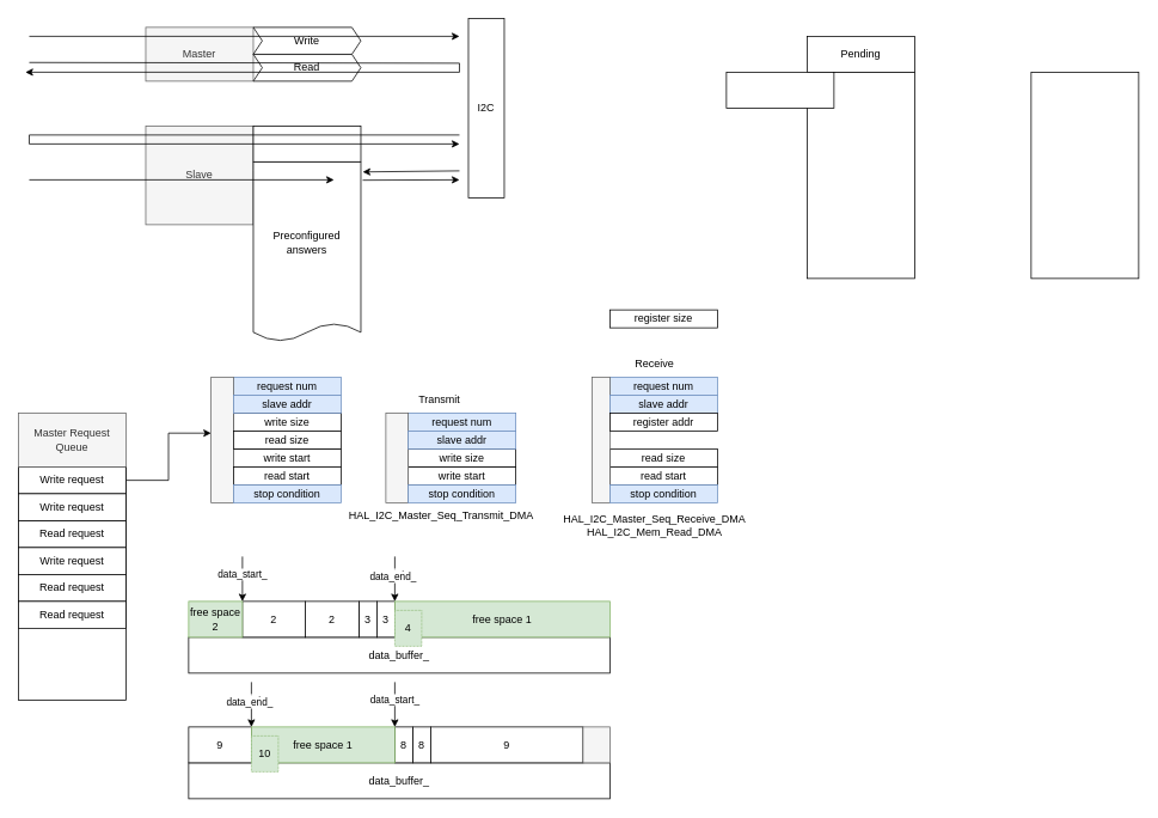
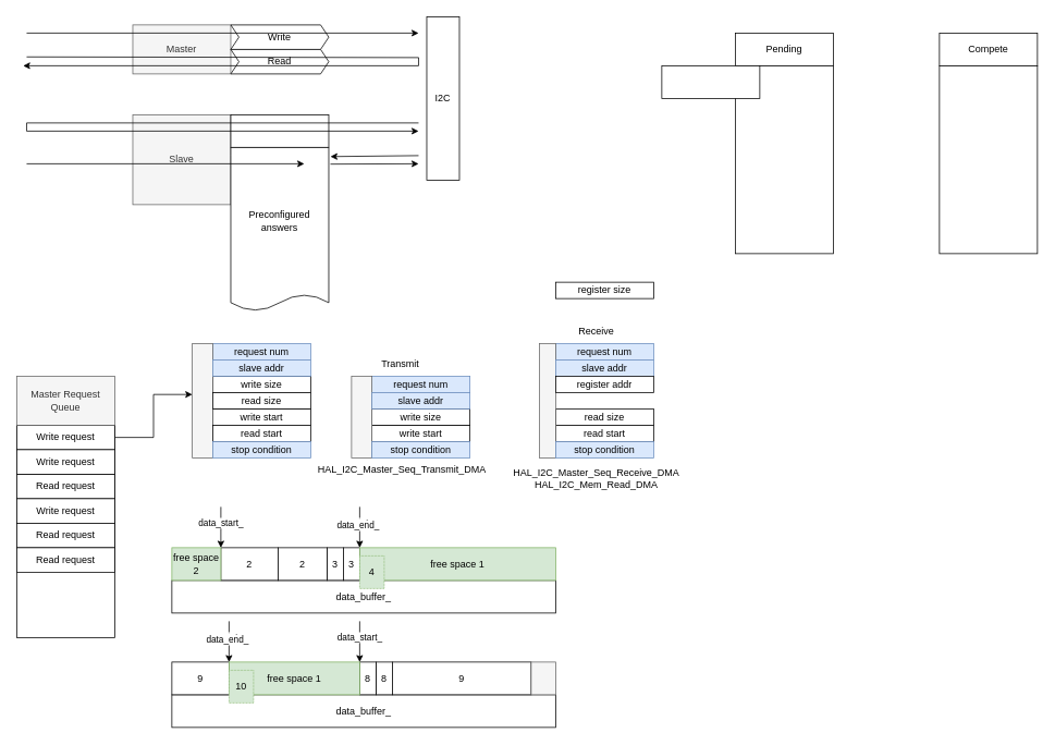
  <mxCell id="0" />
  <mxCell id="1" parent="0" />
  <mxCell id="2" value="Master" style="rounded=0;whiteSpace=wrap;html=1;fillColor=#f5f5f5;fontColor=#333333;strokeColor=#666666;" parent="1" vertex="1"><mxGeometry x="162.14" y="30" width="120" height="60" as="geometry" /></mxCell>
  <mxCell id="3" value="Read" style="shape=step;perimeter=stepPerimeter;whiteSpace=wrap;html=1;fixedSize=1;size=10;" parent="1" vertex="1"><mxGeometry x="282.14" y="60" width="120" height="30" as="geometry" /></mxCell>
  <mxCell id="4" value="Write" style="shape=step;perimeter=stepPerimeter;whiteSpace=wrap;html=1;fixedSize=1;size=10;" parent="1" vertex="1"><mxGeometry x="282.14" y="30" width="120" height="30" as="geometry" /></mxCell>
  <mxCell id="5" value="Slave" style="rounded=0;whiteSpace=wrap;html=1;fillColor=#f5f5f5;fontColor=#333333;strokeColor=#666666;" parent="1" vertex="1"><mxGeometry x="162.14" y="140" width="120" height="110" as="geometry" /></mxCell>
  <mxCell id="6" value="" style="endArrow=classic;html=1;rounded=0;" parent="1" edge="1"><mxGeometry width="50" height="50" relative="1" as="geometry"><mxPoint x="32.14" y="40" as="sourcePoint" /><mxPoint x="512.14" y="40" as="targetPoint" /></mxGeometry></mxCell>
  <mxCell id="7" value="" style="endArrow=classic;html=1;rounded=0;" parent="1" edge="1"><mxGeometry width="50" height="50" relative="1" as="geometry"><mxPoint x="32.14" y="69.17" as="sourcePoint" /><mxPoint x="27.854" y="80" as="targetPoint" /><Array as="points"><mxPoint x="512.14" y="70" /><mxPoint x="512.14" y="80" /></Array></mxGeometry></mxCell>
  <mxCell id="8" value="" style="rounded=0;whiteSpace=wrap;html=1;" parent="1" vertex="1"><mxGeometry x="282.14" y="140" width="120" height="40" as="geometry" /></mxCell>
  <mxCell id="9" value="Preconfigured answers" style="shape=document;whiteSpace=wrap;html=1;boundedLbl=1;size=0.1;" parent="1" vertex="1"><mxGeometry x="282.14" y="180" width="120" height="200" as="geometry" /></mxCell>
  <mxCell id="10" value="" style="endArrow=classic;html=1;rounded=0;" parent="1" edge="1"><mxGeometry width="50" height="50" relative="1" as="geometry"><mxPoint x="512.14" y="150" as="sourcePoint" /><mxPoint x="512.14" y="160" as="targetPoint" /><Array as="points"><mxPoint x="32.14" y="150" /><mxPoint x="32.14" y="160" /></Array></mxGeometry></mxCell>
  <mxCell id="11" value="" style="endArrow=classic;html=1;rounded=0;entryX=1.017;entryY=0.056;entryDx=0;entryDy=0;entryPerimeter=0;" parent="1" target="9" edge="1"><mxGeometry width="50" height="50" relative="1" as="geometry"><mxPoint x="512.14" y="190" as="sourcePoint" /><mxPoint x="572.14" y="210" as="targetPoint" /></mxGeometry></mxCell>
  <mxCell id="12" value="" style="endArrow=classic;html=1;rounded=0;exitX=1.017;exitY=0.102;exitDx=0;exitDy=0;exitPerimeter=0;" parent="1" source="9" edge="1"><mxGeometry width="50" height="50" relative="1" as="geometry"><mxPoint x="472.14" y="260" as="sourcePoint" /><mxPoint x="512.14" y="200" as="targetPoint" /></mxGeometry></mxCell>
  <mxCell id="13" value="" style="endArrow=classic;html=1;rounded=0;" parent="1" edge="1"><mxGeometry width="50" height="50" relative="1" as="geometry"><mxPoint x="32.14" y="200" as="sourcePoint" /><mxPoint x="372.14" y="200" as="targetPoint" /></mxGeometry></mxCell>
  <mxCell id="14" value="" style="rounded=0;whiteSpace=wrap;html=1;" parent="1" vertex="1"><mxGeometry x="20" y="520" width="120" height="260" as="geometry" /></mxCell>
  <mxCell id="15" style="edgeStyle=orthogonalEdgeStyle;rounded=0;orthogonalLoop=1;jettySize=auto;html=1;exitX=1;exitY=0.5;exitDx=0;exitDy=0;entryX=0;entryY=0.446;entryDx=0;entryDy=0;entryPerimeter=0;" parent="1" source="16" target="28" edge="1"><mxGeometry relative="1" as="geometry" /></mxCell>
  <mxCell id="16" value="Write request" style="rounded=0;whiteSpace=wrap;html=1;" parent="1" vertex="1"><mxGeometry x="20" y="520" width="120" height="30" as="geometry" /></mxCell>
  <mxCell id="17" value="Read request" style="rounded=0;whiteSpace=wrap;html=1;" parent="1" vertex="1"><mxGeometry x="20" y="580" width="120" height="30" as="geometry" /></mxCell>
  <mxCell id="18" value="Write request" style="rounded=0;whiteSpace=wrap;html=1;" parent="1" vertex="1"><mxGeometry x="20" y="610" width="120" height="30" as="geometry" /></mxCell>
  <mxCell id="19" value="Write request" style="rounded=0;whiteSpace=wrap;html=1;" parent="1" vertex="1"><mxGeometry x="20" y="550" width="120" height="30" as="geometry" /></mxCell>
  <mxCell id="20" value="Read request" style="rounded=0;whiteSpace=wrap;html=1;" parent="1" vertex="1"><mxGeometry x="20" y="640" width="120" height="30" as="geometry" /></mxCell>
  <mxCell id="21" value="Read request" style="rounded=0;whiteSpace=wrap;html=1;" parent="1" vertex="1"><mxGeometry x="20" y="670" width="120" height="30" as="geometry" /></mxCell>
  <mxCell id="22" value="Master Request&lt;br&gt;Queue" style="rounded=0;whiteSpace=wrap;html=1;fillColor=#f5f5f5;fontColor=#333333;strokeColor=#666666;" parent="1" vertex="1"><mxGeometry x="20" y="460" width="120" height="60" as="geometry" /></mxCell>
  <mxCell id="23" value="data_buffer_" style="rounded=0;whiteSpace=wrap;html=1;" parent="1" vertex="1"><mxGeometry x="210" y="710" width="470" height="40" as="geometry" /></mxCell>
  <mxCell id="24" value="I2C" style="rounded=0;whiteSpace=wrap;html=1;" parent="1" vertex="1"><mxGeometry x="522.14" y="20" width="40" height="200" as="geometry" /></mxCell>
  <mxCell id="25" value="request num" style="rounded=0;whiteSpace=wrap;html=1;fillColor=#dae8fc;strokeColor=#6c8ebf;" parent="1" vertex="1"><mxGeometry x="260" y="420" width="120" height="20" as="geometry" /></mxCell>
  <mxCell id="26" value="write start" style="rounded=0;whiteSpace=wrap;html=1;" parent="1" vertex="1"><mxGeometry x="260" y="500" width="120" height="20" as="geometry" /></mxCell>
  <mxCell id="27" value="write size" style="rounded=0;whiteSpace=wrap;html=1;" parent="1" vertex="1"><mxGeometry x="260" y="460" width="120" height="20" as="geometry" /></mxCell>
  <mxCell id="28" value="" style="rounded=0;whiteSpace=wrap;html=1;fillColor=#f5f5f5;fontColor=#333333;strokeColor=#666666;" parent="1" vertex="1"><mxGeometry x="235" y="420" width="25" height="140" as="geometry" /></mxCell>
  <mxCell id="29" value="slave addr" style="rounded=0;whiteSpace=wrap;html=1;fillColor=#dae8fc;strokeColor=#6c8ebf;" parent="1" vertex="1"><mxGeometry x="260" y="440" width="120" height="20" as="geometry" /></mxCell>
  <mxCell id="30" value="read size" style="rounded=0;whiteSpace=wrap;html=1;" parent="1" vertex="1"><mxGeometry x="260" y="480" width="120" height="20" as="geometry" /></mxCell>
  <mxCell id="31" value="2" style="rounded=0;whiteSpace=wrap;html=1;" parent="1" vertex="1"><mxGeometry x="270" y="670" width="70" height="40" as="geometry" /></mxCell>
  <mxCell id="32" value="3" style="rounded=0;whiteSpace=wrap;html=1;" parent="1" vertex="1"><mxGeometry x="400" y="670" width="20" height="40" as="geometry" /></mxCell>
  <mxCell id="33" value="2" style="rounded=0;whiteSpace=wrap;html=1;" parent="1" vertex="1"><mxGeometry x="340" y="670" width="60" height="40" as="geometry" /></mxCell>
  <mxCell id="34" value="3" style="rounded=0;whiteSpace=wrap;html=1;" parent="1" vertex="1"><mxGeometry x="420" y="670" width="20" height="40" as="geometry" /></mxCell>
  <mxCell id="35" value="^" style="endArrow=classic;html=1;rounded=0;" parent="1" edge="1"><mxGeometry x="-0.2" width="50" height="50" relative="1" as="geometry"><mxPoint x="440" y="620" as="sourcePoint" /><mxPoint x="440" y="670" as="targetPoint" /><mxPoint as="offset" /></mxGeometry></mxCell>
  <mxCell id="36" value="end" style="edgeLabel;html=1;align=center;verticalAlign=middle;resizable=0;points=[];" parent="35" vertex="1" connectable="0"><mxGeometry x="0.027" y="-4" relative="1" as="geometry"><mxPoint x="4" y="-6" as="offset" /></mxGeometry></mxCell>
  <mxCell id="37" value="data_end_" style="edgeLabel;html=1;align=center;verticalAlign=middle;resizable=0;points=[];" parent="35" vertex="1" connectable="0"><mxGeometry x="-0.128" y="-3" relative="1" as="geometry"><mxPoint as="offset" /></mxGeometry></mxCell>
  <mxCell id="38" value="data_start_" style="endArrow=classic;html=1;rounded=0;" parent="1" edge="1"><mxGeometry x="-0.2" width="50" height="50" relative="1" as="geometry"><mxPoint x="270" y="620" as="sourcePoint" /><mxPoint x="270" y="670" as="targetPoint" /><mxPoint as="offset" /></mxGeometry></mxCell>
  <mxCell id="39" value="data_buffer_" style="rounded=0;whiteSpace=wrap;html=1;" parent="1" vertex="1"><mxGeometry x="210" y="850" width="470" height="40" as="geometry" /></mxCell>
  <mxCell id="40" value="9" style="rounded=0;whiteSpace=wrap;html=1;" parent="1" vertex="1"><mxGeometry x="210" y="810" width="70" height="40" as="geometry" /></mxCell>
  <mxCell id="41" value="8" style="rounded=0;whiteSpace=wrap;html=1;" parent="1" vertex="1"><mxGeometry x="460" y="810" width="20" height="40" as="geometry" /></mxCell>
  <mxCell id="42" value="9" style="rounded=0;whiteSpace=wrap;html=1;" parent="1" vertex="1"><mxGeometry x="480" y="810" width="170" height="40" as="geometry" /></mxCell>
  <mxCell id="43" value="8" style="rounded=0;whiteSpace=wrap;html=1;" parent="1" vertex="1"><mxGeometry x="440" y="810" width="20" height="40" as="geometry" /></mxCell>
  <mxCell id="44" value="free space 1" style="rounded=0;whiteSpace=wrap;html=1;fillColor=#d5e8d4;strokeColor=#82b366;" parent="1" vertex="1"><mxGeometry x="440" y="670" width="240" height="40" as="geometry" /></mxCell>
  <mxCell id="45" value="free space 1" style="rounded=0;whiteSpace=wrap;html=1;fillColor=#d5e8d4;strokeColor=#82b366;" parent="1" vertex="1"><mxGeometry x="280" y="810" width="160" height="40" as="geometry" /></mxCell>
  <mxCell id="46" value="free space 2" style="rounded=0;whiteSpace=wrap;html=1;fillColor=#d5e8d4;strokeColor=#82b366;" parent="1" vertex="1"><mxGeometry x="210" y="670" width="60" height="40" as="geometry" /></mxCell>
  <mxCell id="47" value="" style="rounded=0;whiteSpace=wrap;html=1;fillColor=#f5f5f5;fontColor=#333333;strokeColor=#666666;" parent="1" vertex="1"><mxGeometry x="650" y="810" width="30" height="40" as="geometry" /></mxCell>
  <mxCell id="48" value="4" style="rounded=0;whiteSpace=wrap;html=1;dashed=1;dashPattern=1 1;fillColor=#d5e8d4;strokeColor=#82b366;" parent="1" vertex="1"><mxGeometry x="440" y="680" width="30" height="40" as="geometry" /></mxCell>
  <mxCell id="49" value="10" style="rounded=0;whiteSpace=wrap;html=1;dashed=1;dashPattern=1 1;fillColor=#d5e8d4;strokeColor=#82b366;" parent="1" vertex="1"><mxGeometry x="280" y="820" width="30" height="40" as="geometry" /></mxCell>
  <mxCell id="50" value="^" style="endArrow=classic;html=1;rounded=0;" parent="1" edge="1"><mxGeometry x="-0.2" width="50" height="50" relative="1" as="geometry"><mxPoint x="280" y="760" as="sourcePoint" /><mxPoint x="280" y="810" as="targetPoint" /><mxPoint as="offset" /></mxGeometry></mxCell>
  <mxCell id="51" value="end" style="edgeLabel;html=1;align=center;verticalAlign=middle;resizable=0;points=[];" parent="50" vertex="1" connectable="0"><mxGeometry x="0.027" y="-4" relative="1" as="geometry"><mxPoint x="4" y="-6" as="offset" /></mxGeometry></mxCell>
  <mxCell id="52" value="data_end_" style="edgeLabel;html=1;align=center;verticalAlign=middle;resizable=0;points=[];" parent="50" vertex="1" connectable="0"><mxGeometry x="-0.128" y="-3" relative="1" as="geometry"><mxPoint as="offset" /></mxGeometry></mxCell>
  <mxCell id="53" value="data_start_" style="endArrow=classic;html=1;rounded=0;" parent="1" edge="1"><mxGeometry x="-0.2" width="50" height="50" relative="1" as="geometry"><mxPoint x="440" y="760" as="sourcePoint" /><mxPoint x="440" y="810" as="targetPoint" /><mxPoint as="offset" /></mxGeometry></mxCell>
  <mxCell id="54" value="read start" style="rounded=0;whiteSpace=wrap;html=1;" parent="1" vertex="1"><mxGeometry x="260" y="520" width="120" height="20" as="geometry" /></mxCell>
  <mxCell id="55" value="request num" style="rounded=0;whiteSpace=wrap;html=1;fillColor=#dae8fc;strokeColor=#6c8ebf;" parent="1" vertex="1"><mxGeometry x="455" y="460" width="120" height="20" as="geometry" /></mxCell>
  <mxCell id="56" value="write start" style="rounded=0;whiteSpace=wrap;html=1;" parent="1" vertex="1"><mxGeometry x="455" y="520" width="120" height="20" as="geometry" /></mxCell>
  <mxCell id="57" value="write size" style="rounded=0;whiteSpace=wrap;html=1;" parent="1" vertex="1"><mxGeometry x="455" y="500" width="120" height="20" as="geometry" /></mxCell>
  <mxCell id="58" value="" style="rounded=0;whiteSpace=wrap;html=1;fillColor=#f5f5f5;fontColor=#333333;strokeColor=#666666;" parent="1" vertex="1"><mxGeometry x="430" y="460" width="25" height="100" as="geometry" /></mxCell>
  <mxCell id="59" value="slave addr" style="rounded=0;whiteSpace=wrap;html=1;fillColor=#dae8fc;strokeColor=#6c8ebf;" parent="1" vertex="1"><mxGeometry x="455" y="480" width="120" height="20" as="geometry" /></mxCell>
  <mxCell id="60" value="read size" style="rounded=0;whiteSpace=wrap;html=1;" parent="1" vertex="1"><mxGeometry x="680" y="500" width="120" height="20" as="geometry" /></mxCell>
  <mxCell id="61" value="read start" style="rounded=0;whiteSpace=wrap;html=1;" parent="1" vertex="1"><mxGeometry x="680" y="520" width="120" height="20" as="geometry" /></mxCell>
  <mxCell id="62" value="request num" style="rounded=0;whiteSpace=wrap;html=1;fillColor=#dae8fc;strokeColor=#6c8ebf;" parent="1" vertex="1"><mxGeometry x="680" y="420" width="120" height="20" as="geometry" /></mxCell>
  <mxCell id="63" value="" style="rounded=0;whiteSpace=wrap;html=1;fillColor=#f5f5f5;fontColor=#333333;strokeColor=#666666;" parent="1" vertex="1"><mxGeometry x="660" y="420" width="20" height="140" as="geometry" /></mxCell>
  <mxCell id="64" value="slave addr" style="rounded=0;whiteSpace=wrap;html=1;fillColor=#dae8fc;strokeColor=#6c8ebf;" parent="1" vertex="1"><mxGeometry x="680" y="440" width="120" height="20" as="geometry" /></mxCell>
  <mxCell id="65" value="register addr" style="rounded=0;whiteSpace=wrap;html=1;" parent="1" vertex="1"><mxGeometry x="680" y="460" width="120" height="20" as="geometry" /></mxCell>
  <mxCell id="66" value="Transmit" style="text;html=1;strokeColor=none;fillColor=none;align=center;verticalAlign=middle;whiteSpace=wrap;rounded=0;" parent="1" vertex="1"><mxGeometry x="460" y="430" width="60" height="30" as="geometry" /></mxCell>
  <mxCell id="67" value="Receive" style="text;html=1;strokeColor=none;fillColor=none;align=center;verticalAlign=middle;whiteSpace=wrap;rounded=0;" parent="1" vertex="1"><mxGeometry x="700" y="390" width="60" height="30" as="geometry" /></mxCell>
  <mxCell id="68" value="stop condition" style="rounded=0;whiteSpace=wrap;html=1;fillColor=#dae8fc;strokeColor=#6c8ebf;" parent="1" vertex="1"><mxGeometry x="680" y="540" width="120" height="20" as="geometry" /></mxCell>
  <mxCell id="69" value="HAL_I2C_Master_Seq_Transmit_DMA" style="text;html=1;strokeColor=none;fillColor=none;align=center;verticalAlign=middle;whiteSpace=wrap;rounded=0;" parent="1" vertex="1"><mxGeometry x="462.14" y="560" width="60" height="30" as="geometry" /></mxCell>
  <mxCell id="70" value="HAL_I2C_Master_Seq_Receive_DMA&lt;br&gt;HAL_I2C_Mem_Read_DMA" style="text;html=1;strokeColor=none;fillColor=none;align=center;verticalAlign=middle;whiteSpace=wrap;rounded=0;" parent="1" vertex="1"><mxGeometry x="700" y="570" width="60" height="30" as="geometry" /></mxCell>
  <mxCell id="71" value="register size" style="rounded=0;whiteSpace=wrap;html=1;" parent="1" vertex="1"><mxGeometry x="680" y="345" width="120" height="20" as="geometry" /></mxCell>
  <mxCell id="72" value="stop condition" style="rounded=0;whiteSpace=wrap;html=1;fillColor=#dae8fc;strokeColor=#6c8ebf;" parent="1" vertex="1"><mxGeometry x="455" y="540" width="120" height="20" as="geometry" /></mxCell>
  <mxCell id="73" value="stop condition" style="rounded=0;whiteSpace=wrap;html=1;fillColor=#dae8fc;strokeColor=#6c8ebf;" parent="1" vertex="1"><mxGeometry x="260" y="540" width="120" height="20" as="geometry" /></mxCell>
  <mxCell id="74" value="Pending" style="rounded=0;whiteSpace=wrap;html=1;" vertex="1" parent="1"><mxGeometry x="900" y="40" width="120" height="40" as="geometry" /></mxCell>
  <mxCell id="75" value="" style="rounded=0;whiteSpace=wrap;html=1;" vertex="1" parent="1"><mxGeometry x="900" y="80" width="120" height="230" as="geometry" /></mxCell>
+ <mxCell id="76" value="Compete" style="rounded=0;whiteSpace=wrap;html=1;" vertex="1" parent="1"><mxGeometry x="1150" y="40" width="120" height="40" as="geometry" /></mxCell>
  <mxCell id="77" value="" style="rounded=0;whiteSpace=wrap;html=1;" vertex="1" parent="1"><mxGeometry x="1150" y="80" width="120" height="230" as="geometry" /></mxCell>
  <mxCell id="78" value="" style="rounded=0;whiteSpace=wrap;html=1;" vertex="1" parent="1"><mxGeometry x="810" y="80" width="120" height="40" as="geometry" /></mxCell>
